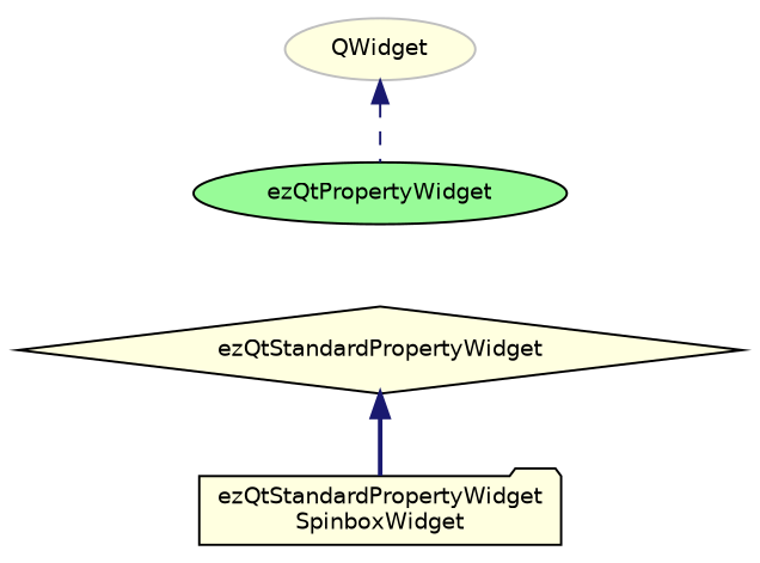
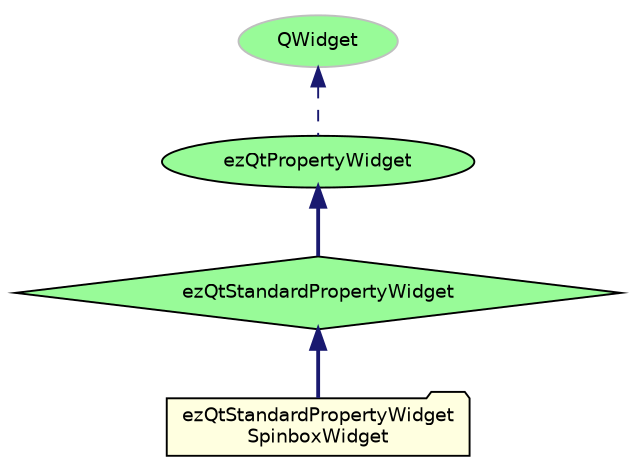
  digraph {
    node [color=black fillcolor=lightyellow fontname=Helvetica fontsize=10 shape=ellipse style=filled]
    edge [color=midnightblue dir=back fontname=Helvetica fontsize=10 labelfontname=Helvetica labelfontsize=10 style=bold]
    n1 [fontcolor=black height=0.2 label="ezQtStandardPropertyWidget\lSpinboxWidget" shape=folder width=0.4]
-   n2 [height=0.2 label=ezQtStandardPropertyWidget shape=diamond width=0.4]
+   n2 [fillcolor=palegreen height=0.2 label=ezQtStandardPropertyWidget shape=diamond width=0.4]
    n3 [fillcolor=palegreen height=0.2 label=ezQtPropertyWidget width=0.4]
-   n4 [color=grey75 height=0.2 label=QWidget width=0.4]
+   n4 [color=grey75 fillcolor=palegreen height=0.2 label=QWidget width=0.4]
    n2 -> n1
+   n3 -> n2
    n4 -> n3 [style=dashed]
  }
